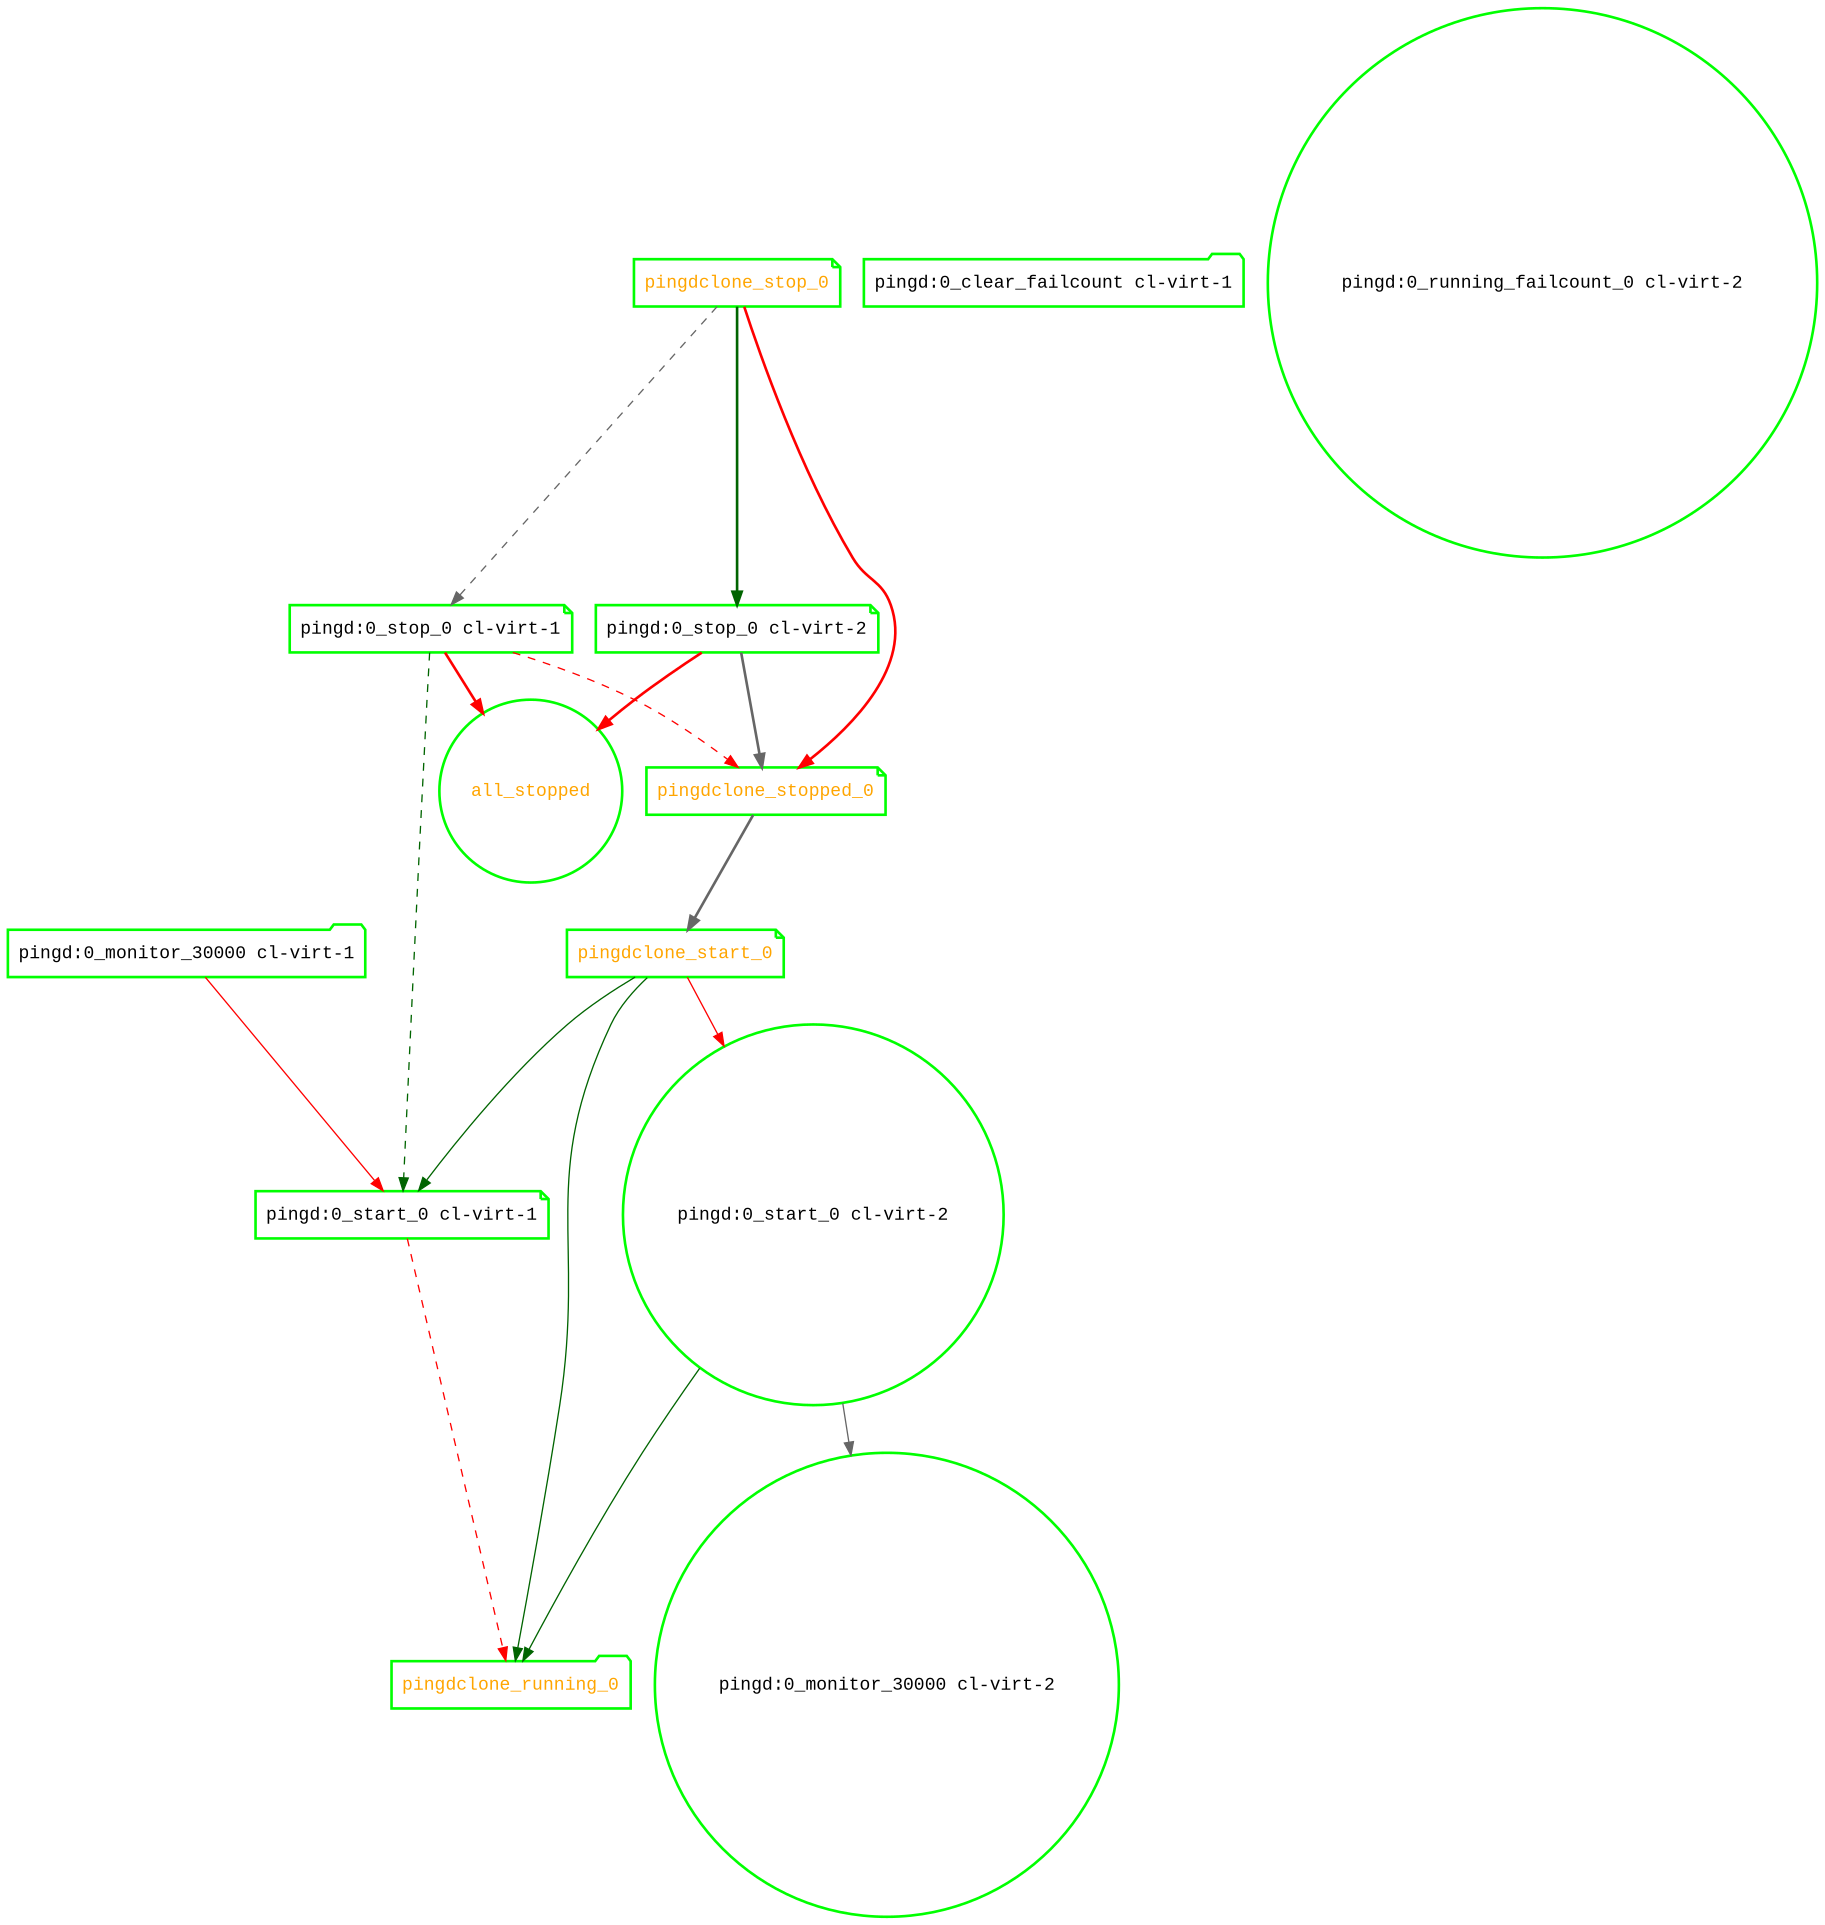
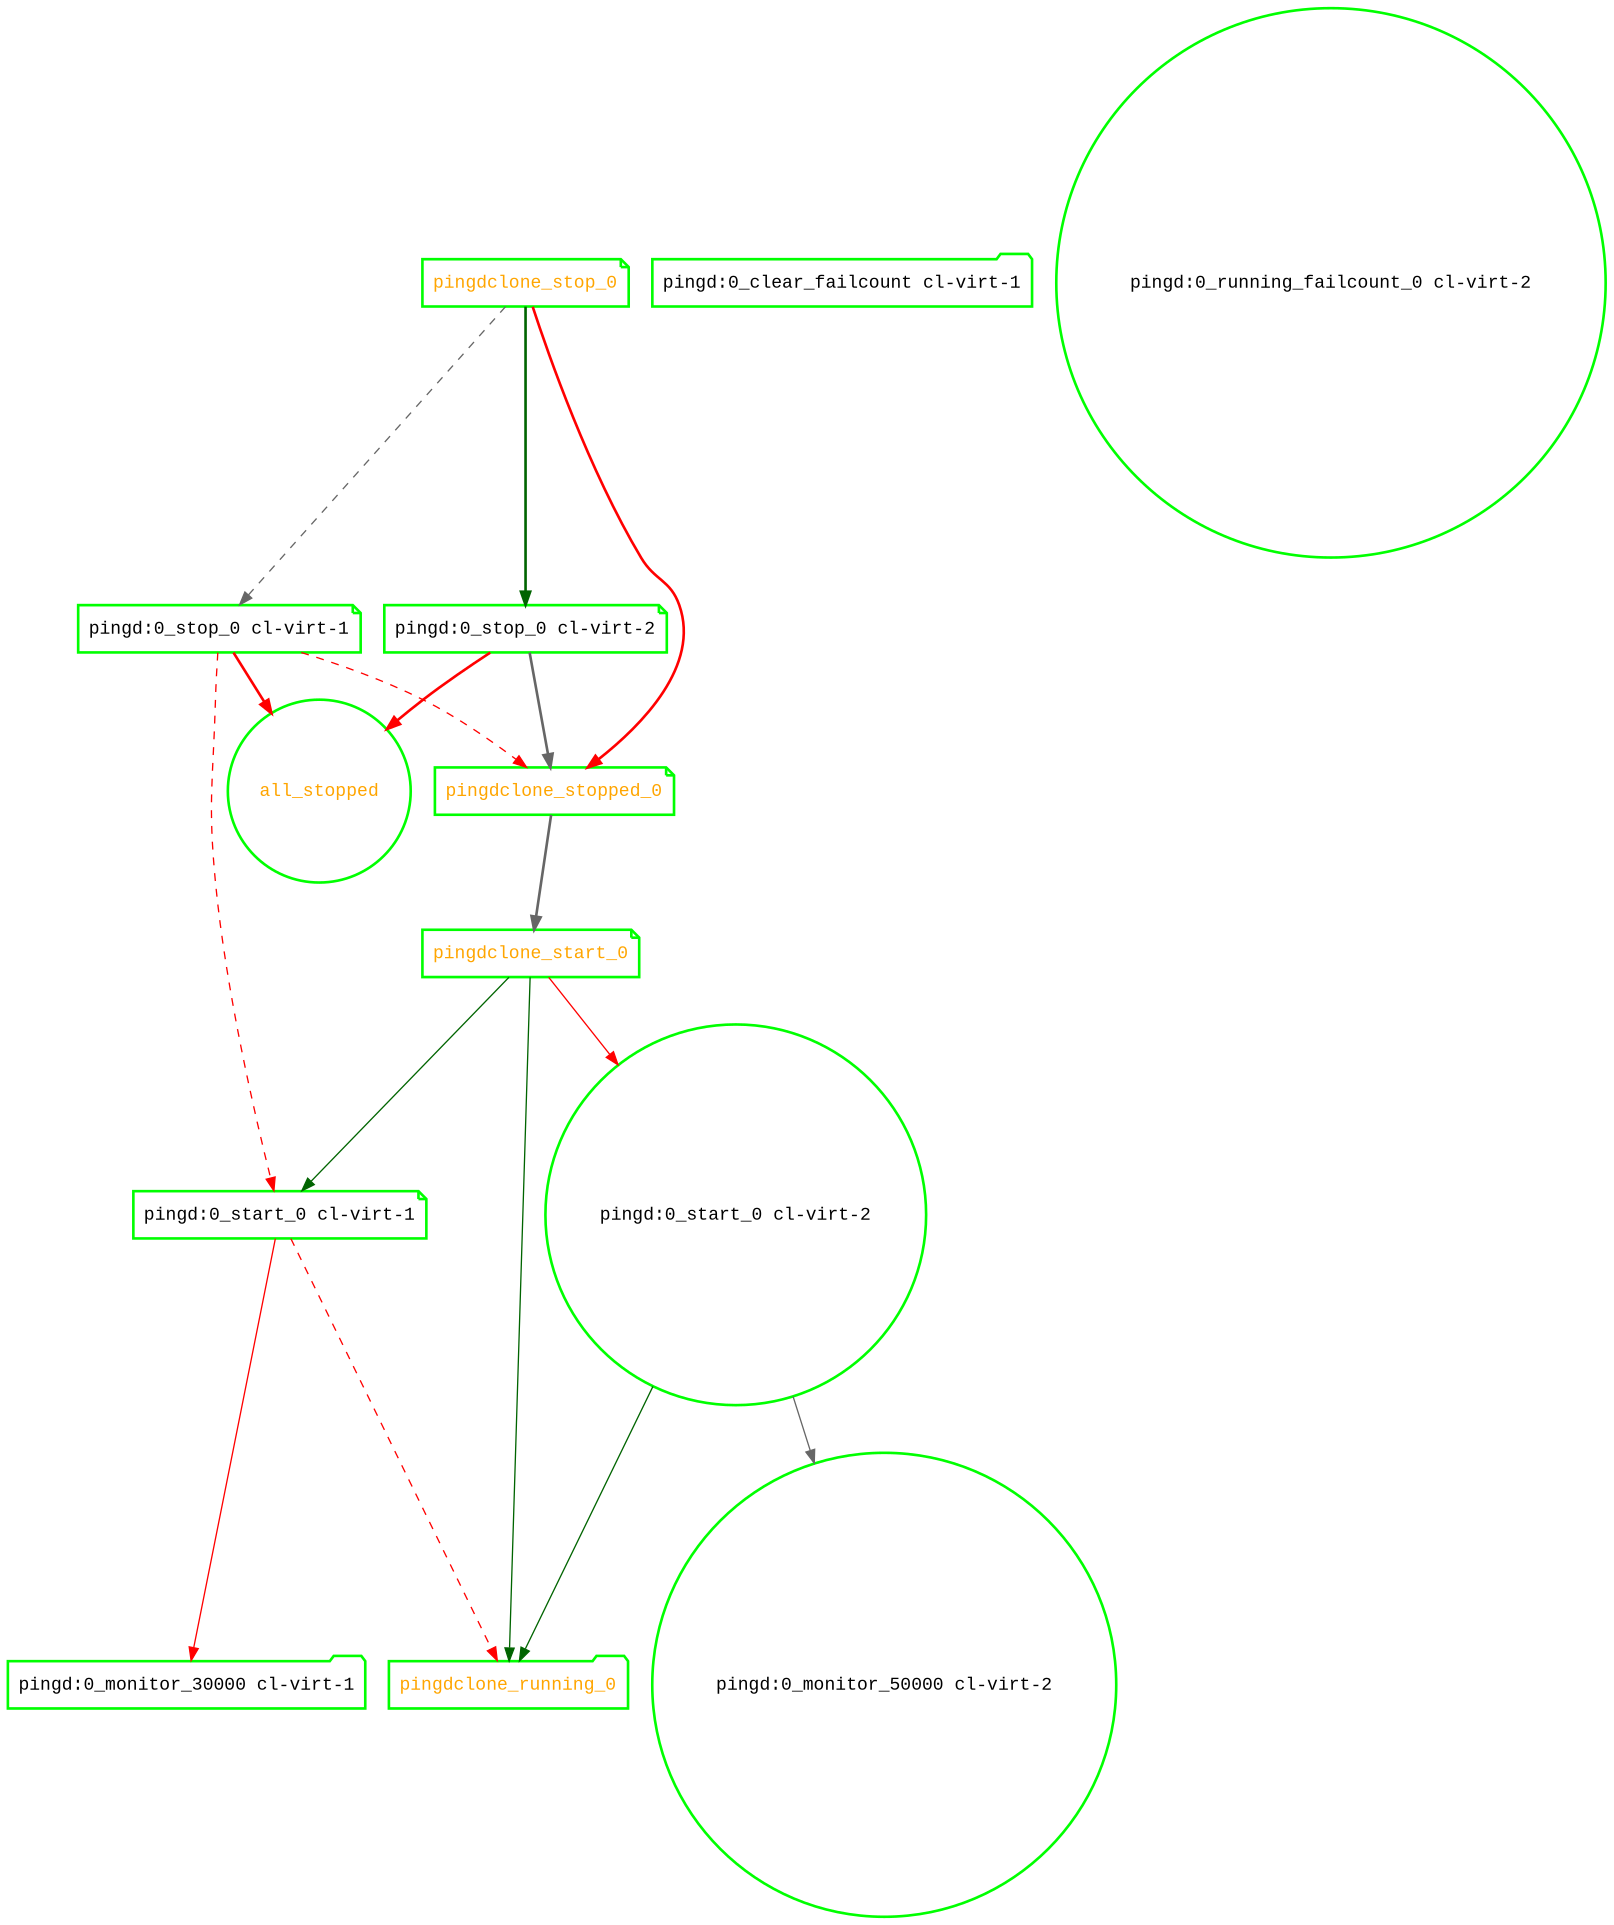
  digraph {
    fontname="Liberation Mono"
    node [color=green fontcolor=black fontname="Liberation Mono" shape=note style=bold]
    edge [color=red fontname="Liberation Mono" style=solid]
    all_stopped [fontcolor=orange shape=circle]
    "pingd:0_clear_failcount cl-virt-1" [shape=folder]
    n3 [label="pingd:0_running_failcount_0 cl-virt-2" shape=circle]
    "pingd:0_monitor_30000 cl-virt-1" [shape=folder]
-   "pingd:0_monitor_30000 cl-virt-2" [shape=circle]
+   "pingd:0_monitor_30000 cl-virt-2" [shape=circle label="pingd:0_monitor_50000 cl-virt-2"]
    "pingd:0_start_0 cl-virt-1"
    pingdclone_running_0 [fontcolor=orange shape=folder]
    "pingd:0_start_0 cl-virt-2" [shape=circle]
    "pingd:0_stop_0 cl-virt-1"
    pingdclone_stopped_0 [fontcolor=orange]
    pingdclone_start_0 [fontcolor=orange]
    "pingd:0_stop_0 cl-virt-2"
    pingdclone_stop_0 [fontcolor=orange]
-   "pingd:0_monitor_30000 cl-virt-1" -> "pingd:0_start_0 cl-virt-1"
+   "pingd:0_start_0 cl-virt-1" -> "pingd:0_monitor_30000 cl-virt-1"
    "pingd:0_start_0 cl-virt-1" -> pingdclone_running_0 [style=dashed]
    "pingd:0_start_0 cl-virt-2" -> "pingd:0_monitor_30000 cl-virt-2" [color=gray40]
    "pingd:0_start_0 cl-virt-2" -> pingdclone_running_0 [color=darkgreen]
    "pingd:0_stop_0 cl-virt-1" -> all_stopped [style=bold]
-   "pingd:0_stop_0 cl-virt-1" -> "pingd:0_start_0 cl-virt-1" [color=darkgreen style=dashed]
+   "pingd:0_stop_0 cl-virt-1" -> "pingd:0_start_0 cl-virt-1" [style=dashed]
    "pingd:0_stop_0 cl-virt-1" -> pingdclone_stopped_0 [style=dashed]
    pingdclone_stopped_0 -> pingdclone_start_0 [color=gray40 style=bold]
    pingdclone_start_0 -> "pingd:0_start_0 cl-virt-1" [color=darkgreen]
    pingdclone_start_0 -> pingdclone_running_0 [color=darkgreen]
    pingdclone_start_0 -> "pingd:0_start_0 cl-virt-2"
    "pingd:0_stop_0 cl-virt-2" -> all_stopped [style=bold]
    "pingd:0_stop_0 cl-virt-2" -> pingdclone_stopped_0 [color=gray40 style=bold]
    pingdclone_stop_0 -> "pingd:0_stop_0 cl-virt-1" [color=gray40 style=dashed]
    pingdclone_stop_0 -> pingdclone_stopped_0 [style=bold]
    pingdclone_stop_0 -> "pingd:0_stop_0 cl-virt-2" [color=darkgreen style=bold]
  }
